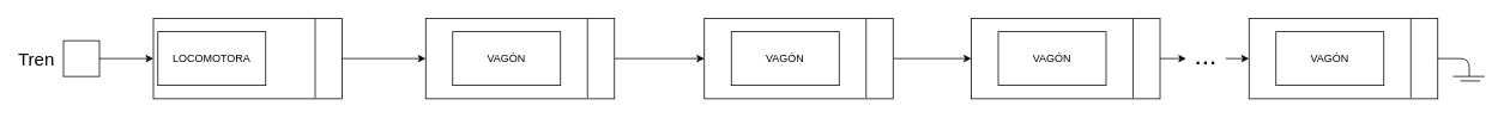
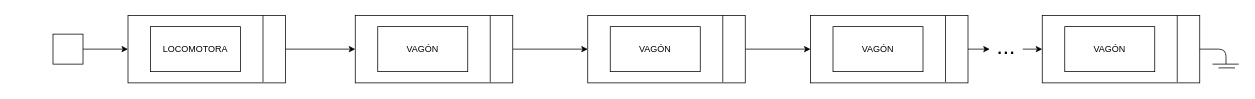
  <mxCell id="0" />
  <mxCell id="1" parent="0" />
  <mxCell id="2" value="" style="whiteSpace=wrap;html=1;aspect=fixed;" parent="1" vertex="1"><mxGeometry x="70" y="45" width="40" height="40" as="geometry" /></mxCell>
- <mxCell id="3" value="&lt;font style=&quot;font-size: 20px&quot;&gt;Tren&lt;/font&gt;" style="text;html=1;strokeColor=none;fillColor=none;align=center;verticalAlign=middle;whiteSpace=wrap;rounded=0;" parent="1" vertex="1"><mxGeometry x="20" y="55" width="40" height="20" as="geometry" /></mxCell>
  <mxCell id="4" value="" style="rounded=0;whiteSpace=wrap;html=1;" parent="1" vertex="1"><mxGeometry x="170" y="20" width="210" height="90" as="geometry" /></mxCell>
  <mxCell id="5" value="" style="endArrow=classic;html=1;exitX=1;exitY=0.5;exitDx=0;exitDy=0;entryX=0;entryY=0.5;entryDx=0;entryDy=0;" parent="1" source="2" target="4" edge="1"><mxGeometry width="50" height="50" relative="1" as="geometry"><mxPoint x="820" y="455" as="sourcePoint" /><mxPoint x="870" y="405" as="targetPoint" /></mxGeometry></mxCell>
- <mxCell id="6" value="LOCOMOTORA" style="rounded=0;whiteSpace=wrap;html=1;" parent="1" vertex="1"><mxGeometry x="175" y="35" width="120" height="60" as="geometry" /></mxCell>
+ <mxCell id="6" value="LOCOMOTORA" style="rounded=0;whiteSpace=wrap;html=1;" parent="1" vertex="1"><mxGeometry x="200" y="35" width="120" height="60" as="geometry" /></mxCell>
  <mxCell id="7" value="" style="endArrow=none;html=1;" parent="1" edge="1"><mxGeometry width="50" height="50" relative="1" as="geometry"><mxPoint x="350" y="109" as="sourcePoint" /><mxPoint x="350" y="20" as="targetPoint" /></mxGeometry></mxCell>
  <mxCell id="8" style="edgeStyle=orthogonalEdgeStyle;rounded=0;orthogonalLoop=1;jettySize=auto;html=1;exitX=1;exitY=0.5;exitDx=0;exitDy=0;entryX=0;entryY=0.5;entryDx=0;entryDy=0;" parent="1" source="9" target="13" edge="1"><mxGeometry relative="1" as="geometry" /></mxCell>
  <mxCell id="9" value="" style="rounded=0;whiteSpace=wrap;html=1;" parent="1" vertex="1"><mxGeometry x="473" y="20" width="210" height="90" as="geometry" /></mxCell>
  <mxCell id="10" value="VAGÓN" style="rounded=0;whiteSpace=wrap;html=1;" parent="1" vertex="1"><mxGeometry x="503" y="35" width="120" height="60" as="geometry" /></mxCell>
  <mxCell id="11" value="" style="endArrow=none;html=1;" parent="1" edge="1"><mxGeometry width="50" height="50" relative="1" as="geometry"><mxPoint x="653" y="109" as="sourcePoint" /><mxPoint x="653" y="20" as="targetPoint" /></mxGeometry></mxCell>
  <mxCell id="12" style="edgeStyle=orthogonalEdgeStyle;rounded=0;orthogonalLoop=1;jettySize=auto;html=1;exitX=1;exitY=0.5;exitDx=0;exitDy=0;entryX=0;entryY=0.5;entryDx=0;entryDy=0;" parent="1" source="13" target="16" edge="1"><mxGeometry relative="1" as="geometry" /></mxCell>
  <mxCell id="13" value="" style="rounded=0;whiteSpace=wrap;html=1;" parent="1" vertex="1"><mxGeometry x="783" y="20" width="210" height="90" as="geometry" /></mxCell>
  <mxCell id="14" value="VAGÓN" style="rounded=0;whiteSpace=wrap;html=1;" parent="1" vertex="1"><mxGeometry x="813" y="35" width="120" height="60" as="geometry" /></mxCell>
  <mxCell id="15" value="" style="endArrow=none;html=1;" parent="1" edge="1"><mxGeometry width="50" height="50" relative="1" as="geometry"><mxPoint x="963" y="109" as="sourcePoint" /><mxPoint x="963" y="20" as="targetPoint" /></mxGeometry></mxCell>
  <mxCell id="16" value="" style="rounded=0;whiteSpace=wrap;html=1;" parent="1" vertex="1"><mxGeometry x="1080" y="20" width="210" height="90" as="geometry" /></mxCell>
  <mxCell id="17" value="VAGÓN" style="rounded=0;whiteSpace=wrap;html=1;" parent="1" vertex="1"><mxGeometry x="1110" y="35" width="120" height="60" as="geometry" /></mxCell>
  <mxCell id="18" value="" style="endArrow=none;html=1;" parent="1" edge="1"><mxGeometry width="50" height="50" relative="1" as="geometry"><mxPoint x="1260" y="109" as="sourcePoint" /><mxPoint x="1260" y="20" as="targetPoint" /></mxGeometry></mxCell>
  <mxCell id="19" value="&lt;font style=&quot;font-size: 30px&quot;&gt;...&lt;/font&gt;" style="text;html=1;strokeColor=none;fillColor=none;align=center;verticalAlign=middle;whiteSpace=wrap;rounded=0;" parent="1" vertex="1"><mxGeometry x="1321" y="51" width="40" height="20" as="geometry" /></mxCell>
  <mxCell id="20" value="" style="rounded=0;whiteSpace=wrap;html=1;" parent="1" vertex="1"><mxGeometry x="1389" y="20" width="210" height="90" as="geometry" /></mxCell>
  <mxCell id="21" value="" style="endArrow=none;html=1;" parent="1" edge="1"><mxGeometry width="50" height="50" relative="1" as="geometry"><mxPoint x="1569" y="109" as="sourcePoint" /><mxPoint x="1569" y="20" as="targetPoint" /></mxGeometry></mxCell>
  <mxCell id="22" value="" style="endArrow=none;html=1;" parent="1" edge="1"><mxGeometry width="50" height="50" relative="1" as="geometry"><mxPoint x="1599" y="65" as="sourcePoint" /><mxPoint x="1634" y="85" as="targetPoint" /><Array as="points"><mxPoint x="1634" y="65" /></Array></mxGeometry></mxCell>
  <mxCell id="23" value="VAGÓN" style="rounded=0;whiteSpace=wrap;html=1;" parent="1" vertex="1"><mxGeometry x="1419" y="35" width="120" height="60" as="geometry" /></mxCell>
  <mxCell id="24" value="" style="endArrow=none;html=1;" parent="1" edge="1"><mxGeometry width="50" height="50" relative="1" as="geometry"><mxPoint x="1616" y="85" as="sourcePoint" /><mxPoint x="1651" y="85" as="targetPoint" /></mxGeometry></mxCell>
  <mxCell id="25" value="" style="endArrow=none;html=1;" parent="1" edge="1"><mxGeometry width="50" height="50" relative="1" as="geometry"><mxPoint x="1624" y="90" as="sourcePoint" /><mxPoint x="1646" y="90" as="targetPoint" /></mxGeometry></mxCell>
  <mxCell id="26" value="" style="endArrow=classic;html=1;exitX=1;exitY=0.5;exitDx=0;exitDy=0;entryX=0;entryY=0.5;entryDx=0;entryDy=0;" parent="1" source="4" target="9" edge="1"><mxGeometry width="50" height="50" relative="1" as="geometry"><mxPoint x="864" y="302" as="sourcePoint" /><mxPoint x="914" y="252" as="targetPoint" /></mxGeometry></mxCell>
  <mxCell id="27" value="" style="endArrow=classic;html=1;entryX=0;entryY=0.5;entryDx=0;entryDy=0;" parent="1" target="20" edge="1"><mxGeometry width="50" height="50" relative="1" as="geometry"><mxPoint x="1363" y="65" as="sourcePoint" /><mxPoint x="876" y="252" as="targetPoint" /></mxGeometry></mxCell>
  <mxCell id="28" value="" style="endArrow=classic;html=1;exitX=1;exitY=0.5;exitDx=0;exitDy=0;" edge="1" parent="1" source="16"><mxGeometry width="50" height="50" relative="1" as="geometry"><mxPoint x="824" y="459" as="sourcePoint" /><mxPoint x="1319" y="65" as="targetPoint" /></mxGeometry></mxCell>
